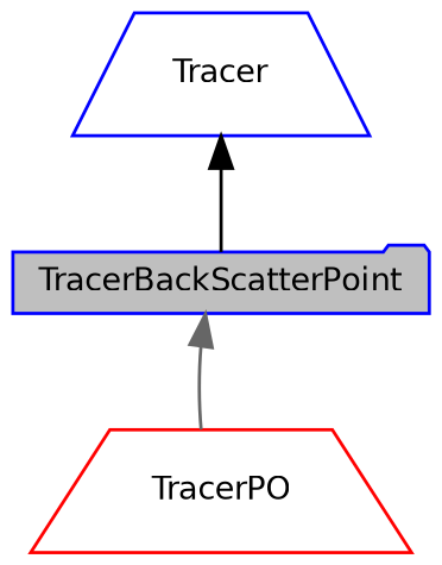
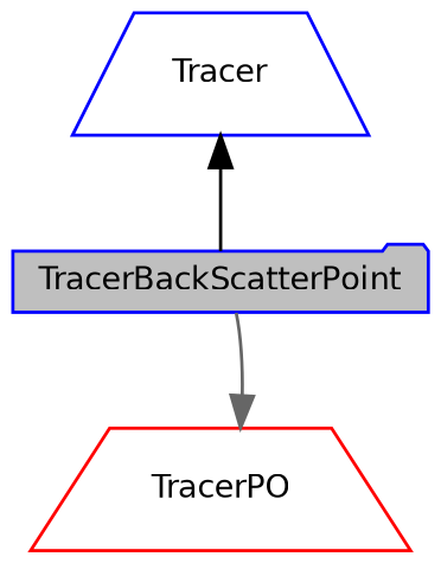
  digraph {
    node [color=blue fillcolor=white fontname=Helvetica fontsize=10 shape=trapezium style=filled]
    edge [dir=back fontname=Helvetica fontsize=10 labelfontname=Helvetica labelfontsize=10 style=solid]
    n1 [fillcolor=grey75 fontcolor=black height=0.2 label=TracerBackScatterPoint shape=folder width=0.4]
    n2 [color=red height=0.2 label=TracerPO width=0.4]
    n3 [height=0.2 label=Tracer width=0.4]
-   n1 -> n2 [color=gray40]
+   n2 -> n1 [color=gray40]
    n3 -> n1 [color=black]
  }
